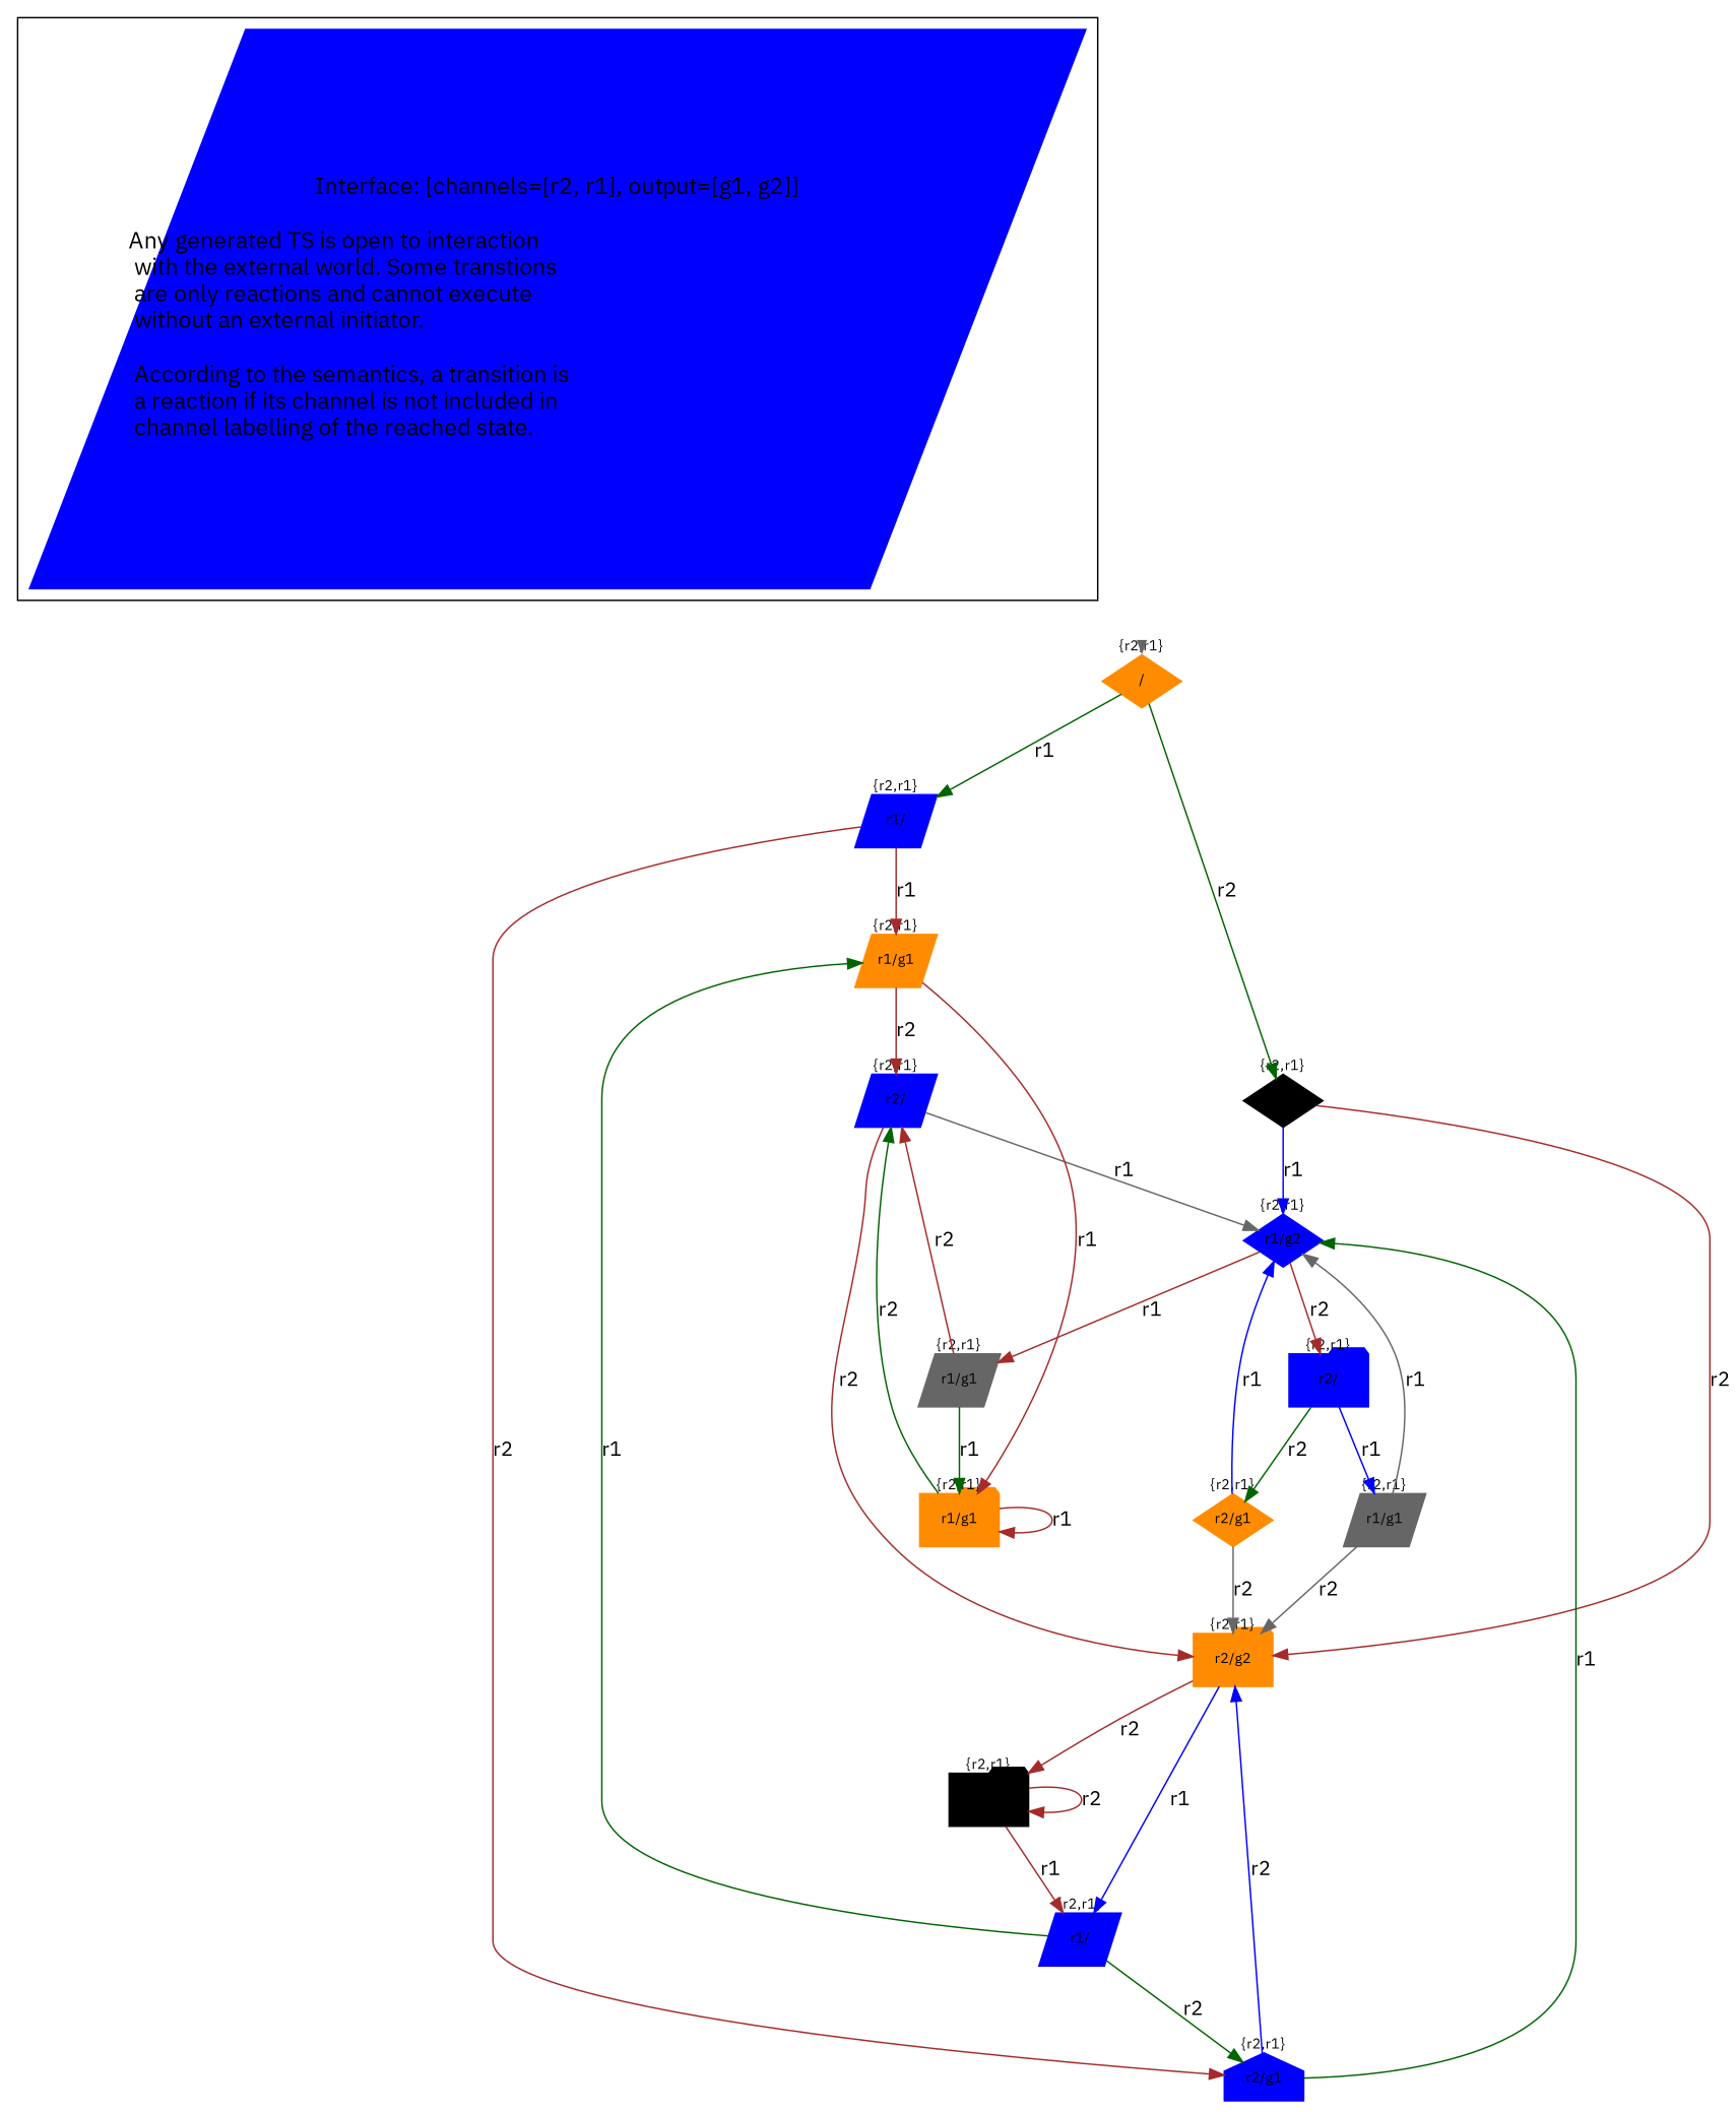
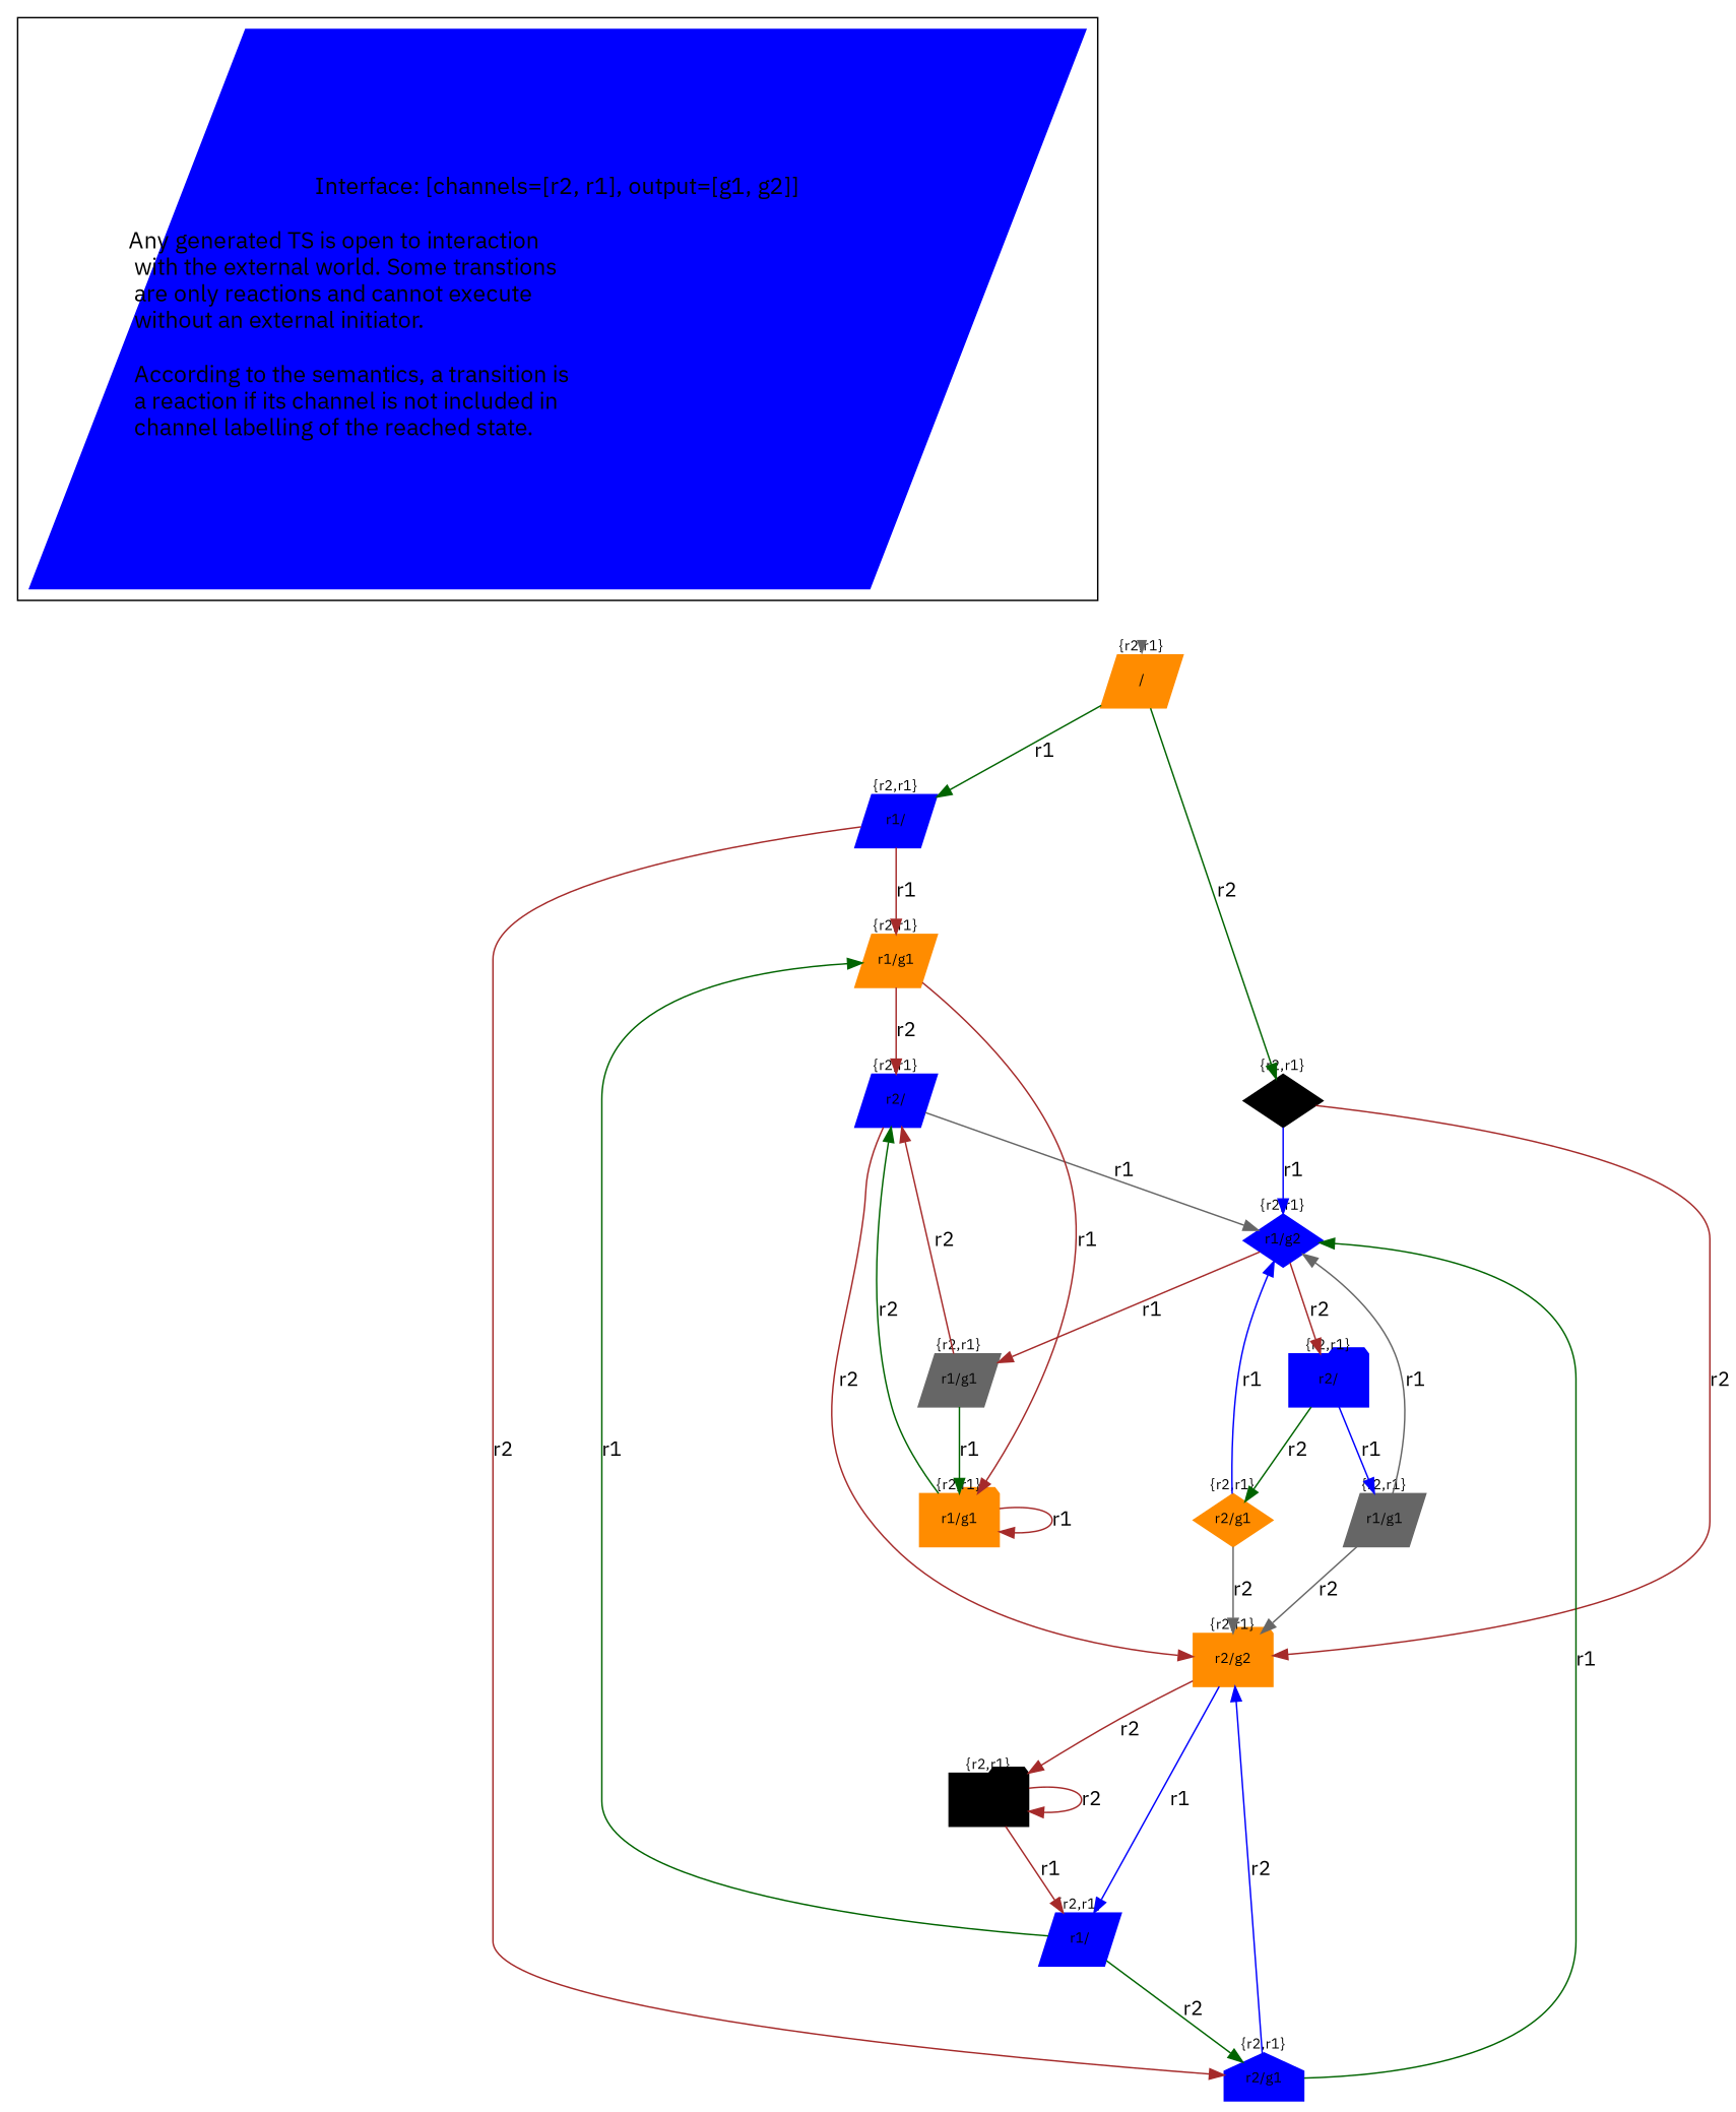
  digraph {
    nodesep=0.5
    rankdir=TB
    ranksep=.6
    fontname="IBM Plex Sans"
    node [fontsize=10 shape=parallelogram style=filled color=blue fontname="IBM Plex Sans" fixedsize=true]
    edge [color=brown fontname="IBM Plex Sans"]
    n1 [fontsize=16 label="Interface: [channels=[r2, r1], output=[g1, g2]]\n\nAny generated TS is open to interaction\l with the external world. Some transtions\l are only reactions and cannot execute\l without an external initiator.\l\l According to the semantics, a transition is\l a reaction if its channel is not included in\l channel labelling of the reached state.\l" fixedsize=""]
    init [shape=point style=invis color=""]
-   n3 [label="{r2,r1}\n\n/\n\n\n" shape=diamond color=darkorange]
+   n3 [label="{r2,r1}\n\n/\n\n\n" color=darkorange]
    n4 [label="{r2,r1}\n\nr2/g2\n\n\n" shape=folder color=black]
    n5 [label="{r2,r1}\n\nr1/\n\n\n"]
    n6 [label="{r2,r1}\n\nr1/\n\n\n"]
    n7 [label="{r2,r1}\n\nr2/\n\n\n" shape=diamond color=black]
    n8 [label="{r2,r1}\n\nr2/\n\n\n"]
    n9 [label="{r2,r1}\n\nr1/g2\n\n\n" shape=diamond]
    n10 [label="{r2,r1}\n\nr2/g2\n\n\n" shape=folder color=darkorange]
    n11 [label="{r2,r1}\n\nr2/\n\n\n" shape=folder]
    n12 [label="{r2,r1}\n\nr2/g1\n\n\n" shape=diamond color=darkorange]
    n13 [label="{r2,r1}\n\nr1/g1\n\n\n" color=gray40]
    n14 [label="{r2,r1}\n\nr1/g1\n\n\n" color=darkorange]
    n15 [label="{r2,r1}\n\nr2/g1\n\n\n" shape=house]
    n16 [label="{r2,r1}\n\nr1/g1\n\n\n" shape=folder color=darkorange]
    n17 [label="{r2,r1}\n\nr1/g1\n\n\n" color=gray40]
    subgraph cluster_1 {
      n1
    }
    init -> n3 [penwidth=0 color=gray40]
    n3 -> n6 [label=r1 color=darkgreen]
    n3 -> n7 [label=r2 color=darkgreen]
    n4 -> n4 [label=r2]
    n4 -> n5 [label=r1]
    n5 -> n14 [label=r1 color=darkgreen]
    n5 -> n15 [label=r2 color=darkgreen]
    n6 -> n14 [label=r1]
    n6 -> n15 [label=r2]
    n7 -> n9 [label=r1 color=blue]
    n7 -> n10 [label=r2]
    n8 -> n9 [label=r1 color=gray40]
    n8 -> n10 [label=r2]
    n9 -> n11 [label=r2]
    n9 -> n17 [label=r1]
    n10 -> n4 [label=r2]
    n10 -> n5 [label=r1 color=blue]
    n11 -> n12 [label=r2 color=darkgreen]
    n11 -> n13 [label=r1 color=blue]
    n12 -> n9 [label=r1 color=blue]
    n12 -> n10 [label=r2 color=gray40]
    n13 -> n9 [label=r1 color=gray40]
    n13 -> n10 [label=r2 color=gray40]
    n14 -> n8 [label=r2]
    n14 -> n16 [label=r1]
    n15 -> n9 [label=r1 color=darkgreen]
    n15 -> n10 [label=r2 color=blue]
    n16 -> n8 [label=r2 color=darkgreen]
    n16 -> n16 [label=r1]
    n17 -> n8 [label=r2]
    n17 -> n16 [label=r1 color=darkgreen]
  }
